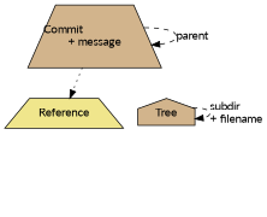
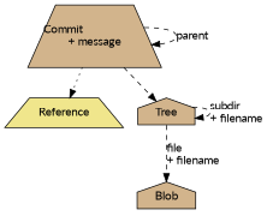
  digraph {
    fontname=Lato
    node [fillcolor=tan fontname=Lato shape=trapezium style=filled]
    edge [fontname=Lato style=dashed]
    Reference [fillcolor=khaki]
    n2 [label="Commit\l+ message"]
    Tree [shape=house]
+   Blob [shape=house]
    n2 -> Reference [style=dotted]
    n2 -> n2 [label=parent]
+   n2 -> Tree
    Tree -> Tree [label="subdir\l+ filename"]
+   Tree -> Blob [label="file\l+ filename"]
  }
